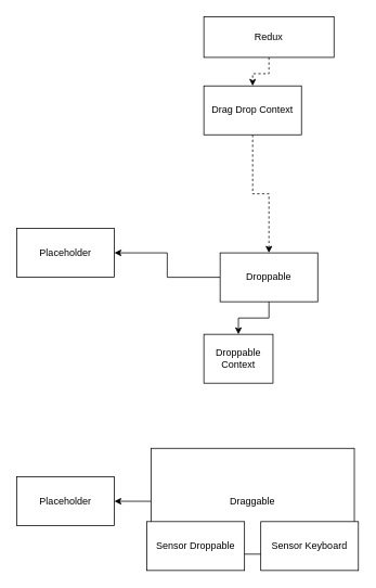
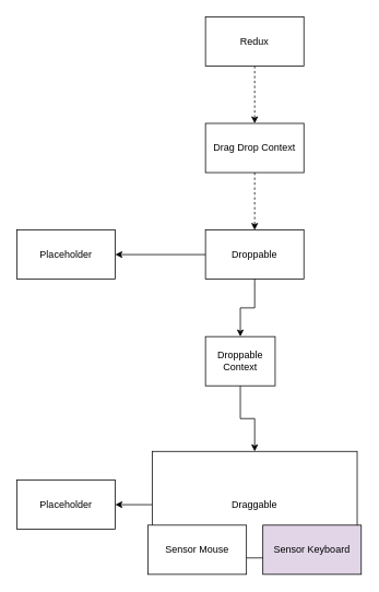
  <mxCell id="0" />
  <mxCell id="1" parent="0" />
  <mxCell id="2" style="edgeStyle=orthogonalEdgeStyle;rounded=0;orthogonalLoop=1;jettySize=auto;html=1;exitX=0;exitY=0.5;exitDx=0;exitDy=0;entryX=1;entryY=0.5;entryDx=0;entryDy=0;" edge="1" parent="1" source="3" target="15"><mxGeometry relative="1" as="geometry" /></mxCell>
  <mxCell id="3" value="Draggable" style="rounded=0;whiteSpace=wrap;html=1;" vertex="1" parent="1"><mxGeometry x="185" y="550" width="250" height="130" as="geometry" /></mxCell>
- <mxCell id="4" value="Sensor Droppable" style="rounded=0;whiteSpace=wrap;html=1;" vertex="1" parent="1"><mxGeometry x="180" y="640" width="120" height="60" as="geometry" /></mxCell>
- <mxCell id="5" value="Sensor Keyboard" style="rounded=0;whiteSpace=wrap;html=1;" vertex="1" parent="1"><mxGeometry x="320" y="640" width="120" height="60" as="geometry" /></mxCell>
+ <mxCell id="4" value="Sensor Mouse" style="rounded=0;whiteSpace=wrap;html=1;" vertex="1" parent="1"><mxGeometry x="180" y="640" width="120" height="60" as="geometry" /></mxCell>
+ <mxCell id="5" value="Sensor Keyboard" style="rounded=0;whiteSpace=wrap;html=1;fillColor=#e1d5e7;" vertex="1" parent="1"><mxGeometry x="320" y="640" width="120" height="60" as="geometry" /></mxCell>
+ <mxCell id="6" style="edgeStyle=orthogonalEdgeStyle;rounded=0;orthogonalLoop=1;jettySize=auto;html=1;exitX=0.5;exitY=1;exitDx=0;exitDy=0;entryX=0.5;entryY=0;entryDx=0;entryDy=0;" edge="1" parent="1" source="14" target="3"><mxGeometry relative="1" as="geometry" /></mxCell>
  <mxCell id="7" style="edgeStyle=orthogonalEdgeStyle;rounded=0;orthogonalLoop=1;jettySize=auto;html=1;exitX=0;exitY=0.5;exitDx=0;exitDy=0;entryX=1;entryY=0.5;entryDx=0;entryDy=0;" edge="1" parent="1" source="8" target="16"><mxGeometry relative="1" as="geometry" /></mxCell>
- <mxCell id="8" value="Droppable" style="rounded=0;whiteSpace=wrap;html=1;" vertex="1" parent="1"><mxGeometry x="270" y="310" width="120" height="60" as="geometry" /></mxCell>
+ <mxCell id="8" value="Droppable" style="rounded=0;whiteSpace=wrap;html=1;" vertex="1" parent="1"><mxGeometry x="250" y="280" width="120" height="60" as="geometry" /></mxCell>
  <mxCell id="9" style="edgeStyle=orthogonalEdgeStyle;rounded=0;orthogonalLoop=1;jettySize=auto;html=1;exitX=0.5;exitY=1;exitDx=0;exitDy=0;dashed=1;" edge="1" parent="1" source="10" target="8"><mxGeometry relative="1" as="geometry" /></mxCell>
- <mxCell id="10" value="Drag Drop Context" style="rounded=0;whiteSpace=wrap;html=1;" vertex="1" parent="1"><mxGeometry x="250" y="105" width="120" height="60" as="geometry" /></mxCell>
+ <mxCell id="10" value="Drag Drop Context" style="rounded=0;whiteSpace=wrap;html=1;" vertex="1" parent="1"><mxGeometry x="250" y="150" width="120" height="60" as="geometry" /></mxCell>
  <mxCell id="11" style="edgeStyle=orthogonalEdgeStyle;rounded=0;orthogonalLoop=1;jettySize=auto;html=1;exitX=0.5;exitY=1;exitDx=0;exitDy=0;entryX=0.5;entryY=0;entryDx=0;entryDy=0;dashed=1;" edge="1" parent="1" source="12" target="10"><mxGeometry relative="1" as="geometry" /></mxCell>
- <mxCell id="12" value="Redux" style="rounded=0;whiteSpace=wrap;html=1;" vertex="1" parent="1"><mxGeometry x="250" y="20" width="160" height="50" as="geometry" /></mxCell>
+ <mxCell id="12" value="Redux" style="rounded=0;whiteSpace=wrap;html=1;" vertex="1" parent="1"><mxGeometry x="250" y="20" width="120" height="60" as="geometry" /></mxCell>
  <mxCell id="13" value="" style="edgeStyle=orthogonalEdgeStyle;rounded=0;orthogonalLoop=1;jettySize=auto;html=1;exitX=0.5;exitY=1;exitDx=0;exitDy=0;entryX=0.5;entryY=0;entryDx=0;entryDy=0;" edge="1" parent="1" source="8" target="14"><mxGeometry relative="1" as="geometry"><mxPoint x="310" y="330" as="sourcePoint" /><mxPoint x="310" y="530" as="targetPoint" /></mxGeometry></mxCell>
  <mxCell id="14" value="Droppable Context" style="rounded=0;whiteSpace=wrap;html=1;" vertex="1" parent="1"><mxGeometry x="250" y="410" width="85" height="60" as="geometry" /></mxCell>
  <mxCell id="15" value="Placeholder" style="rounded=0;whiteSpace=wrap;html=1;" vertex="1" parent="1"><mxGeometry x="20" y="585" width="120" height="60" as="geometry" /></mxCell>
  <mxCell id="16" value="Placeholder" style="rounded=0;whiteSpace=wrap;html=1;" vertex="1" parent="1"><mxGeometry x="20" y="280" width="120" height="60" as="geometry" /></mxCell>
